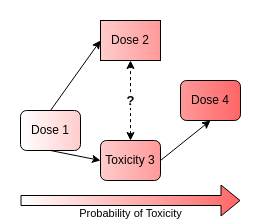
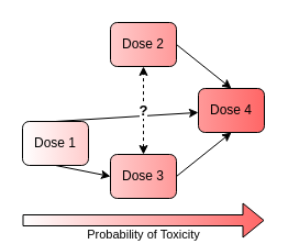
  <mxCell id="0" />
  <mxCell id="1" parent="0" />
  <mxCell id="2" value="Dose 1" style="rounded=1;whiteSpace=wrap;html=1;labelBackgroundColor=none;gradientDirection=east;gradientColor=#FFCCCC;" vertex="1" parent="1"><mxGeometry x="20" y="110" width="60" height="40" as="geometry" /></mxCell>
  <mxCell id="3" value="Dose 4" style="rounded=1;whiteSpace=wrap;html=1;labelBackgroundColor=none;gradientDirection=east;fillColor=#FF9999;gradientColor=#FF6666;" vertex="1" parent="1"><mxGeometry x="180" y="80" width="60" height="40" as="geometry" /></mxCell>
- <mxCell id="4" value="Toxicity 3" style="rounded=1;whiteSpace=wrap;html=1;labelBackgroundColor=none;gradientDirection=east;fillColor=#FFCCCC;gradientColor=#FF9999;" vertex="1" parent="1"><mxGeometry x="100" y="140" width="60" height="40" as="geometry" /></mxCell>
- <mxCell id="5" value="Dose 2" style="whiteSpace=wrap;html=1;labelBackgroundColor=none;gradientDirection=east;gradientColor=#FF9999;fillColor=#FFCCCC;rounded=0;" vertex="1" parent="1"><mxGeometry x="100" y="20" width="60" height="40" as="geometry" /></mxCell>
+ <mxCell id="4" value="Dose 3" style="rounded=1;whiteSpace=wrap;html=1;labelBackgroundColor=none;gradientDirection=east;fillColor=#FFCCCC;gradientColor=#FF9999;" vertex="1" parent="1"><mxGeometry x="100" y="140" width="60" height="40" as="geometry" /></mxCell>
+ <mxCell id="5" value="Dose 2" style="rounded=1;whiteSpace=wrap;html=1;labelBackgroundColor=none;gradientDirection=east;gradientColor=#FF9999;fillColor=#FFCCCC;" vertex="1" parent="1"><mxGeometry x="100" y="20" width="60" height="40" as="geometry" /></mxCell>
  <mxCell id="6" value="Probability of Toxicity" style="shape=flexArrow;endArrow=classic;html=1;fillColor=#ffffff;gradientDirection=east;gradientColor=#FF6666;labelPosition=center;verticalLabelPosition=bottom;align=center;verticalAlign=top;" edge="1" parent="1"><mxGeometry width="50" height="50" relative="1" as="geometry"><mxPoint x="20" y="200" as="sourcePoint" /><mxPoint x="240" y="200" as="targetPoint" /></mxGeometry></mxCell>
  <mxCell id="7" value="" style="endArrow=classic;html=1;fillColor=#ffffff;gradientColor=#FF6666;exitX=1;exitY=0.5;exitDx=0;exitDy=0;entryX=0.5;entryY=1;entryDx=0;entryDy=0;" edge="1" parent="1" source="4" target="3"><mxGeometry width="50" height="50" relative="1" as="geometry"><mxPoint x="350" y="120" as="sourcePoint" /><mxPoint x="400" y="70" as="targetPoint" /></mxGeometry></mxCell>
+ <mxCell id="8" value="" style="endArrow=classic;html=1;fillColor=#ffffff;gradientColor=#FF6666;exitX=1;exitY=0.5;exitDx=0;exitDy=0;entryX=0.5;entryY=0;entryDx=0;entryDy=0;" edge="1" parent="1" source="5" target="3"><mxGeometry width="50" height="50" relative="1" as="geometry"><mxPoint x="350" y="120" as="sourcePoint" /><mxPoint x="400" y="70" as="targetPoint" /></mxGeometry></mxCell>
  <mxCell id="9" value="" style="endArrow=classic;html=1;fillColor=#ffffff;gradientColor=#FF6666;exitX=0.5;exitY=1;exitDx=0;exitDy=0;entryX=0;entryY=0.5;entryDx=0;entryDy=0;" edge="1" parent="1" source="2" target="4"><mxGeometry width="50" height="50" relative="1" as="geometry"><mxPoint x="350" y="120" as="sourcePoint" /><mxPoint x="400" y="70" as="targetPoint" /></mxGeometry></mxCell>
- <mxCell id="10" value="" style="endArrow=classic;html=1;fillColor=#ffffff;gradientColor=#FF6666;exitX=0.5;exitY=0;exitDx=0;exitDy=0;entryX=0;entryY=0.5;entryDx=0;entryDy=0;" edge="1" parent="1" source="2" target="5"><mxGeometry width="50" height="50" relative="1" as="geometry"><mxPoint x="350" y="120" as="sourcePoint" /><mxPoint x="400" y="70" as="targetPoint" /></mxGeometry></mxCell>
+ <mxCell id="10" value="" style="endArrow=classic;html=1;fillColor=#ffffff;gradientColor=#FF6666;exitX=0.5;exitY=0;exitDx=0;exitDy=0;" edge="1" parent="1" source="2" target="3"><mxGeometry width="50" height="50" relative="1" as="geometry"><mxPoint x="350" y="120" as="sourcePoint" /><mxPoint x="400" y="70" as="targetPoint" /></mxGeometry></mxCell>
  <mxCell id="11" value="?" style="endArrow=classic;startArrow=classic;html=1;fillColor=#ffffff;gradientColor=#FF6666;exitX=0.5;exitY=0;exitDx=0;exitDy=0;entryX=0.5;entryY=1;entryDx=0;entryDy=0;fontSize=13;fontStyle=1;dashed=1;" edge="1" parent="1" source="4" target="5"><mxGeometry width="50" height="50" relative="1" as="geometry"><mxPoint x="350" y="120" as="sourcePoint" /><mxPoint x="400" y="70" as="targetPoint" /></mxGeometry></mxCell>
